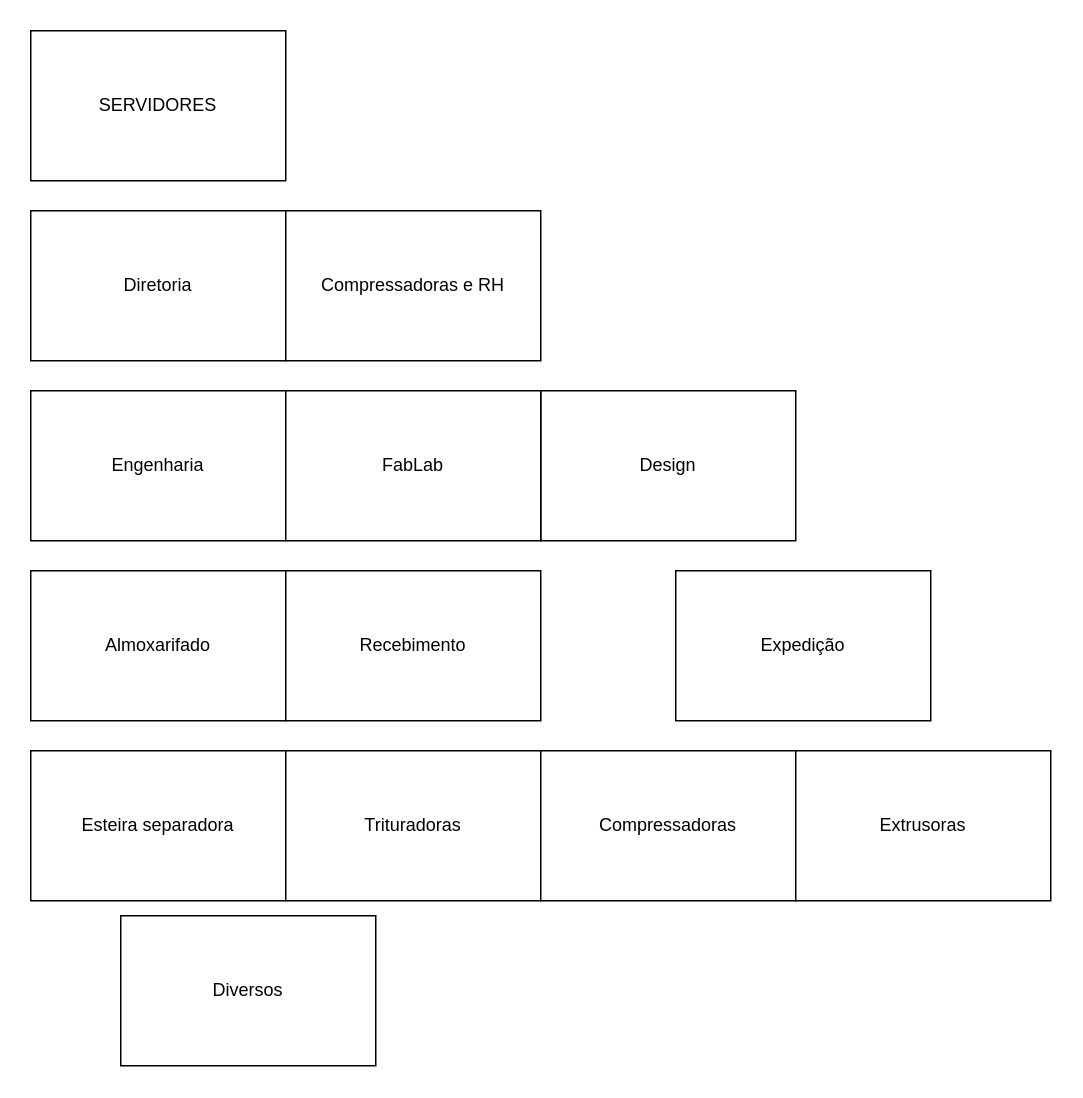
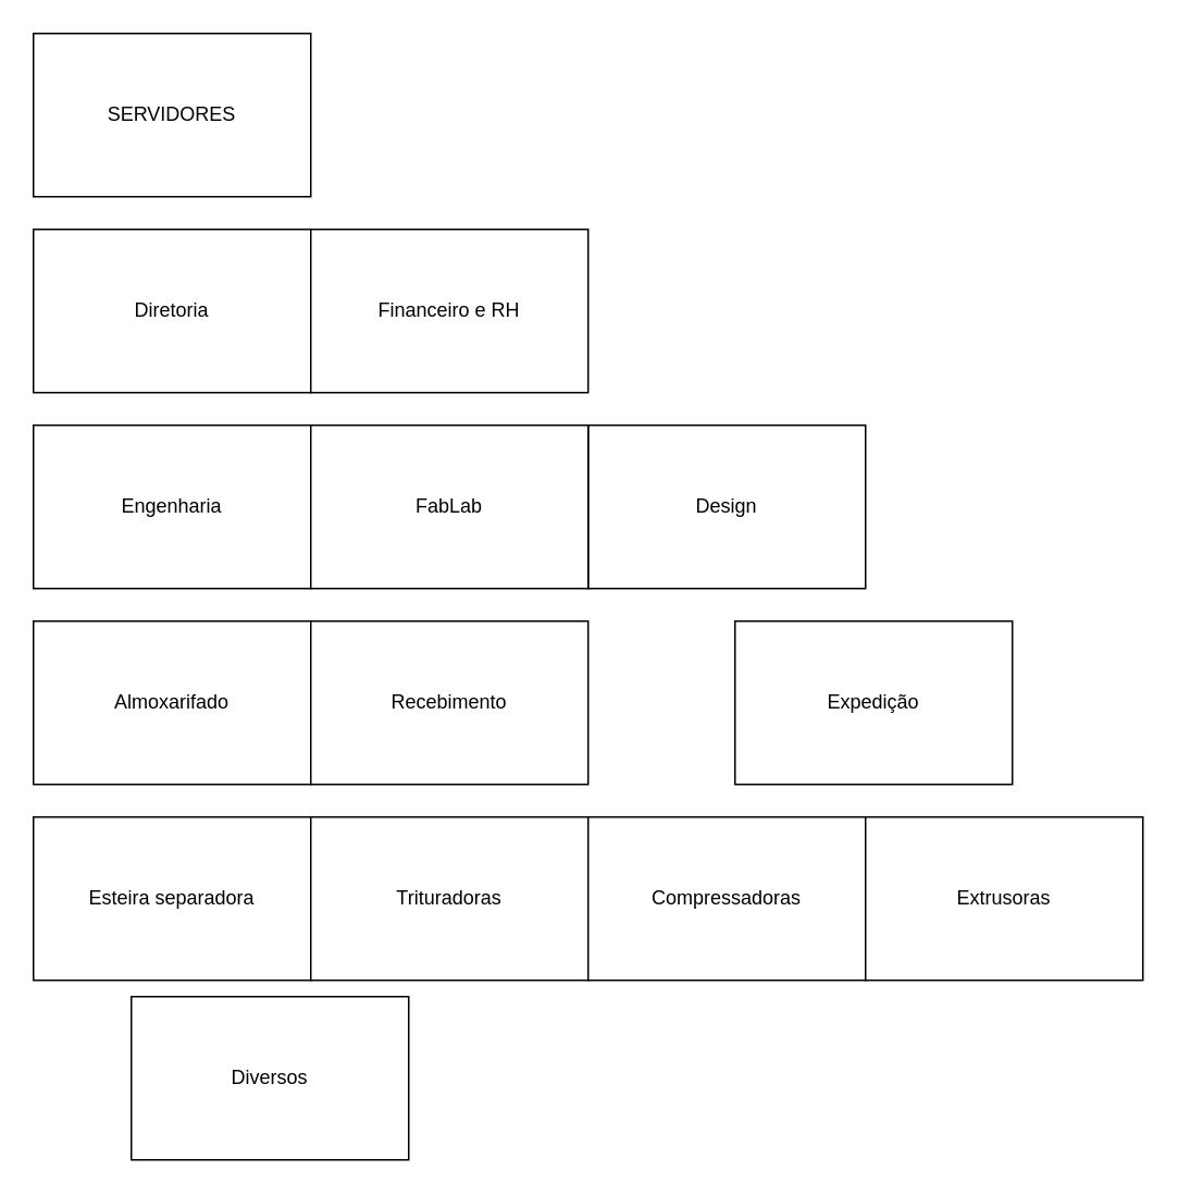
  <mxCell id="0" />
  <mxCell id="1" parent="0" />
  <mxCell id="2" value="Diretoria" style="rounded=0;whiteSpace=wrap;html=1;" vertex="1" parent="1"><mxGeometry x="20" y="140" width="170" height="100" as="geometry" /></mxCell>
- <mxCell id="3" value="Compressadoras e RH" style="rounded=0;whiteSpace=wrap;html=1;" vertex="1" parent="1"><mxGeometry x="190" y="140" width="170" height="100" as="geometry" /></mxCell>
+ <mxCell id="3" value="Financeiro e RH" style="rounded=0;whiteSpace=wrap;html=1;" vertex="1" parent="1"><mxGeometry x="190" y="140" width="170" height="100" as="geometry" /></mxCell>
  <mxCell id="4" value="Diversos" style="rounded=0;whiteSpace=wrap;html=1;" vertex="1" parent="1"><mxGeometry x="80" y="610" width="170" height="100" as="geometry" /></mxCell>
  <mxCell id="5" value="Engenharia" style="rounded=0;whiteSpace=wrap;html=1;" vertex="1" parent="1"><mxGeometry x="20" y="260" width="170" height="100" as="geometry" /></mxCell>
  <mxCell id="6" value="Almoxarifado" style="rounded=0;whiteSpace=wrap;html=1;" vertex="1" parent="1"><mxGeometry x="20" y="380" width="170" height="100" as="geometry" /></mxCell>
  <mxCell id="7" value="Design" style="rounded=0;whiteSpace=wrap;html=1;" vertex="1" parent="1"><mxGeometry x="360" y="260" width="170" height="100" as="geometry" /></mxCell>
  <mxCell id="8" value="FabLab" style="rounded=0;whiteSpace=wrap;html=1;" vertex="1" parent="1"><mxGeometry x="190" y="260" width="170" height="100" as="geometry" /></mxCell>
  <mxCell id="9" value="Recebimento" style="rounded=0;whiteSpace=wrap;html=1;" vertex="1" parent="1"><mxGeometry x="190" y="380" width="170" height="100" as="geometry" /></mxCell>
  <mxCell id="10" value="Expedição" style="rounded=0;whiteSpace=wrap;html=1;" vertex="1" parent="1"><mxGeometry x="450" y="380" width="170" height="100" as="geometry" /></mxCell>
  <mxCell id="11" value="Esteira separadora" style="rounded=0;whiteSpace=wrap;html=1;" vertex="1" parent="1"><mxGeometry x="20" y="500" width="170" height="100" as="geometry" /></mxCell>
  <mxCell id="12" value="Trituradoras" style="rounded=0;whiteSpace=wrap;html=1;" vertex="1" parent="1"><mxGeometry x="190" y="500" width="170" height="100" as="geometry" /></mxCell>
  <mxCell id="13" value="Compressadoras" style="rounded=0;whiteSpace=wrap;html=1;" vertex="1" parent="1"><mxGeometry x="360" y="500" width="170" height="100" as="geometry" /></mxCell>
  <mxCell id="14" value="Extrusoras" style="rounded=0;whiteSpace=wrap;html=1;" vertex="1" parent="1"><mxGeometry x="530" y="500" width="170" height="100" as="geometry" /></mxCell>
  <mxCell id="15" value="SERVIDORES" style="rounded=0;whiteSpace=wrap;html=1;" vertex="1" parent="1"><mxGeometry x="20" y="20" width="170" height="100" as="geometry" /></mxCell>
